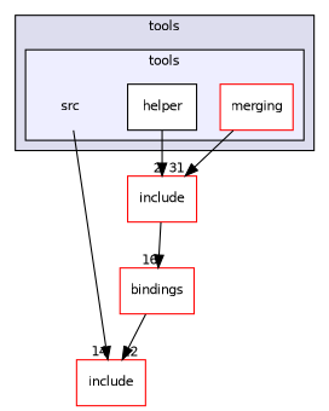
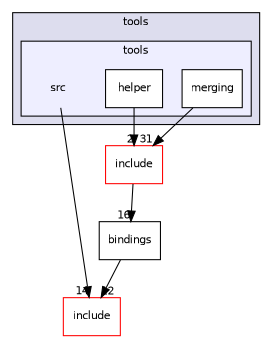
  digraph {
    compound=true
    node [fontname=Helvetica fontsize=10 shape=box color=red fillcolor=white style=filled]
    edge [labeldistance=1.5 labelfontname=Helvetica labelfontsize=10]
    n1 [label=src shape=plaintext color="" fillcolor="" style=""]
    n2 [color=black label=helper]
-   n3 [label=merging]
+   n3 [color=black label=merging]
    n4 [label=include]
    n5 [label=include]
-   n6 [label=bindings]
+   n6 [color=black label=bindings]
    subgraph cluster_1 {
      bgcolor="#ddddee"
      fontname=Helvetica
      fontsize=10
      label=tools
      pencolor=black
      subgraph cluster_2 {
        bgcolor="#eeeeff"
        fontname=Helvetica
        fontsize=10
        label=tools
        pencolor=black
        n1
        n2
        n3
      }
    }
    n1 -> n4 [headlabel=14]
    n2 -> n5 [headlabel=2]
    n3 -> n5 [headlabel=31]
    n5 -> n6 [headlabel=16]
    n6 -> n4 [headlabel=12]
  }
